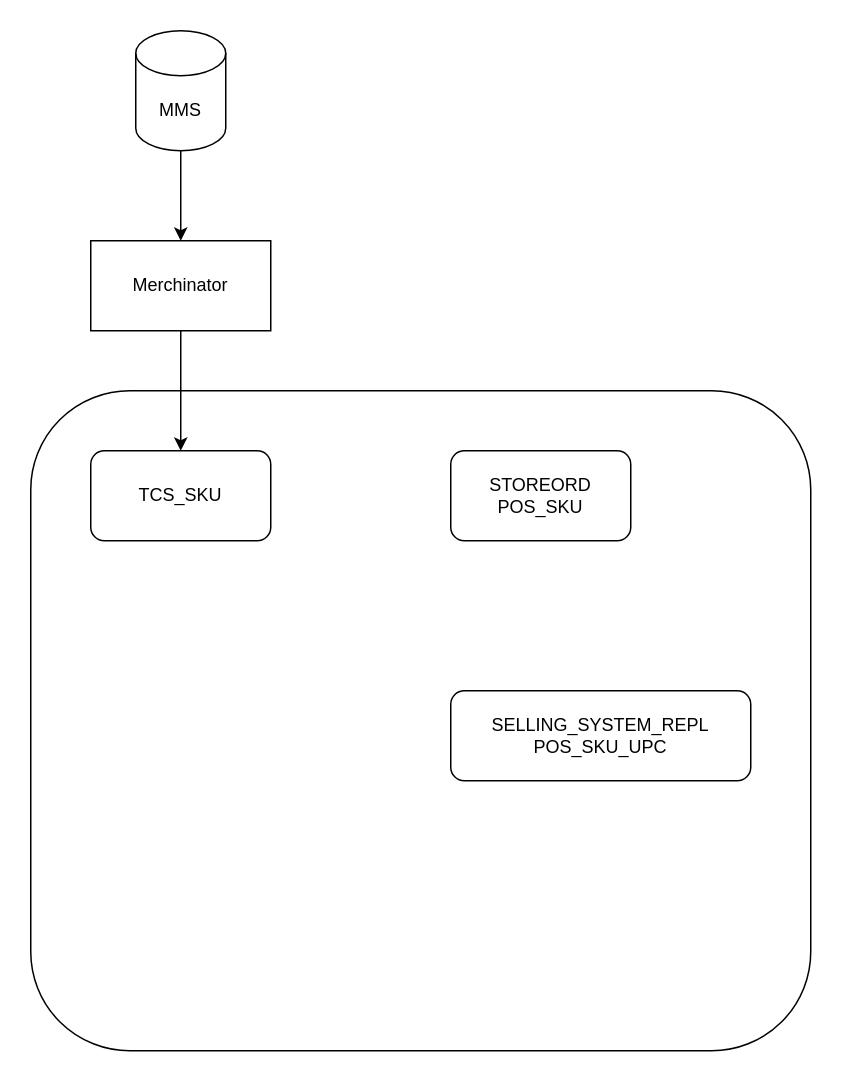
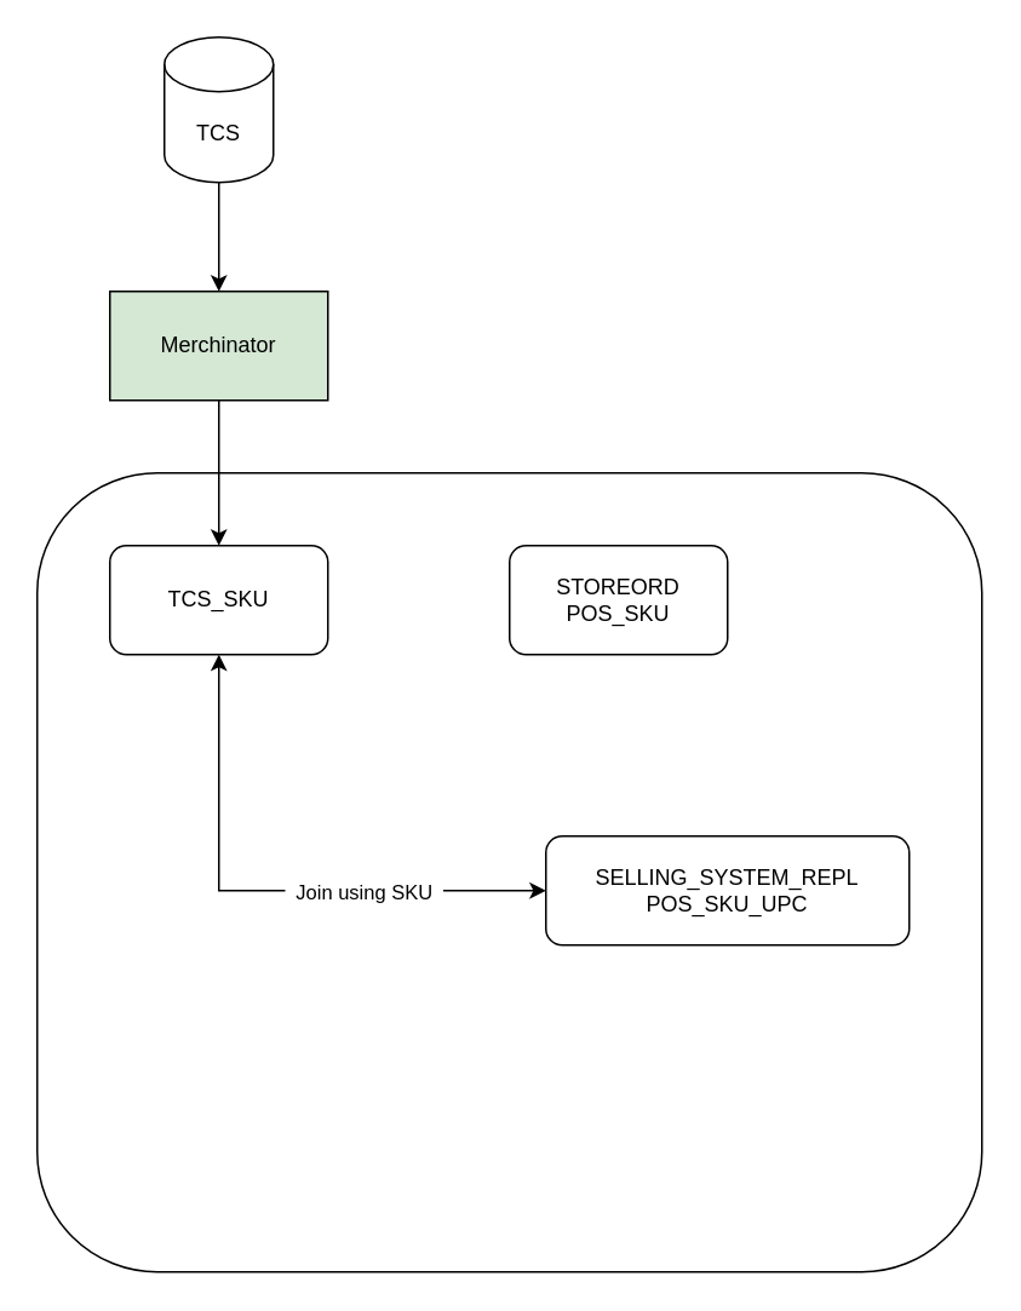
  <mxCell id="0" />
  <mxCell id="1" parent="0" />
  <mxCell id="2" value="" style="rounded=1;whiteSpace=wrap;html=1;fillColor=none;" vertex="1" parent="1"><mxGeometry x="20" y="260" width="520" height="440" as="geometry" /></mxCell>
  <mxCell id="3" value="TCS_SKU" style="rounded=1;whiteSpace=wrap;html=1;" vertex="1" parent="1"><mxGeometry x="60" y="300" width="120" height="60" as="geometry" /></mxCell>
- <mxCell id="4" value="STOREORD&lt;br&gt;POS_SKU" style="rounded=1;whiteSpace=wrap;html=1;" vertex="1" parent="1"><mxGeometry x="300" y="300" width="120" height="60" as="geometry" /></mxCell>
+ <mxCell id="4" value="STOREORD&lt;br&gt;POS_SKU" style="rounded=1;whiteSpace=wrap;html=1;" vertex="1" parent="1"><mxGeometry x="280" y="300" width="120" height="60" as="geometry" /></mxCell>
  <mxCell id="5" value="SELLING_SYSTEM_REPL&lt;br&gt;POS_SKU_UPC" style="rounded=1;whiteSpace=wrap;html=1;" vertex="1" parent="1"><mxGeometry x="300" y="460" width="200" height="60" as="geometry" /></mxCell>
- <mxCell id="6" value="Merchinator" style="rounded=0;whiteSpace=wrap;html=1;" vertex="1" parent="1"><mxGeometry x="60" y="160" width="120" height="60" as="geometry" /></mxCell>
- <mxCell id="7" value="MMS" style="shape=cylinder3;whiteSpace=wrap;html=1;boundedLbl=1;backgroundOutline=1;size=15;" vertex="1" parent="1"><mxGeometry x="90" y="20" width="60" height="80" as="geometry" /></mxCell>
+ <mxCell id="6" value="Merchinator" style="rounded=0;whiteSpace=wrap;html=1;fillColor=#d5e8d4;" vertex="1" parent="1"><mxGeometry x="60" y="160" width="120" height="60" as="geometry" /></mxCell>
+ <mxCell id="7" value="TCS" style="shape=cylinder3;whiteSpace=wrap;html=1;boundedLbl=1;backgroundOutline=1;size=15;" vertex="1" parent="1"><mxGeometry x="90" y="20" width="60" height="80" as="geometry" /></mxCell>
  <mxCell id="8" value="" style="endArrow=classic;html=1;rounded=0;exitX=0.5;exitY=1;exitDx=0;exitDy=0;exitPerimeter=0;entryX=0.5;entryY=0;entryDx=0;entryDy=0;" edge="1" parent="1" source="7" target="6"><mxGeometry width="50" height="50" relative="1" as="geometry"><mxPoint x="260" y="320" as="sourcePoint" /><mxPoint x="310" y="270" as="targetPoint" /></mxGeometry></mxCell>
  <mxCell id="9" value="" style="endArrow=classic;html=1;rounded=0;exitX=0.5;exitY=1;exitDx=0;exitDy=0;" edge="1" parent="1" source="6" target="3"><mxGeometry width="50" height="50" relative="1" as="geometry"><mxPoint x="130" y="110" as="sourcePoint" /><mxPoint x="130" y="170" as="targetPoint" /></mxGeometry></mxCell>
+ <mxCell id="10" value="" style="endArrow=classic;startArrow=classic;html=1;rounded=0;exitX=0.5;exitY=1;exitDx=0;exitDy=0;entryX=0;entryY=0.5;entryDx=0;entryDy=0;" edge="1" parent="1" source="3" target="5"><mxGeometry width="50" height="50" relative="1" as="geometry"><mxPoint x="260" y="320" as="sourcePoint" /><mxPoint x="310" y="270" as="targetPoint" /><Array as="points"><mxPoint x="120" y="490" /></Array></mxGeometry></mxCell>
+ <mxCell id="11" value="&amp;nbsp; Join using SKU&amp;nbsp;&amp;nbsp;" style="edgeLabel;html=1;align=center;verticalAlign=middle;resizable=0;points=[];" vertex="1" connectable="0" parent="10"><mxGeometry x="0.145" relative="1" as="geometry"><mxPoint x="32" as="offset" /></mxGeometry></mxCell>
